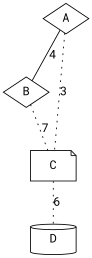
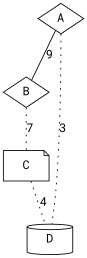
  graph {
    fontname="Roboto Mono"
    node [fontname="Roboto Mono" shape=diamond]
    edge [fontname="Roboto Mono" style=dotted]
    A
    B
    D [shape=cylinder]
    C [shape=note]
-   A -- B [label=4 style=solid]
-   A -- C [label=3]
+   A -- B [label=9 style=solid]
+   A -- D [label=3]
    B -- C [label=7]
-   C -- D [label=6]
+   C -- D [label=4]
  }
